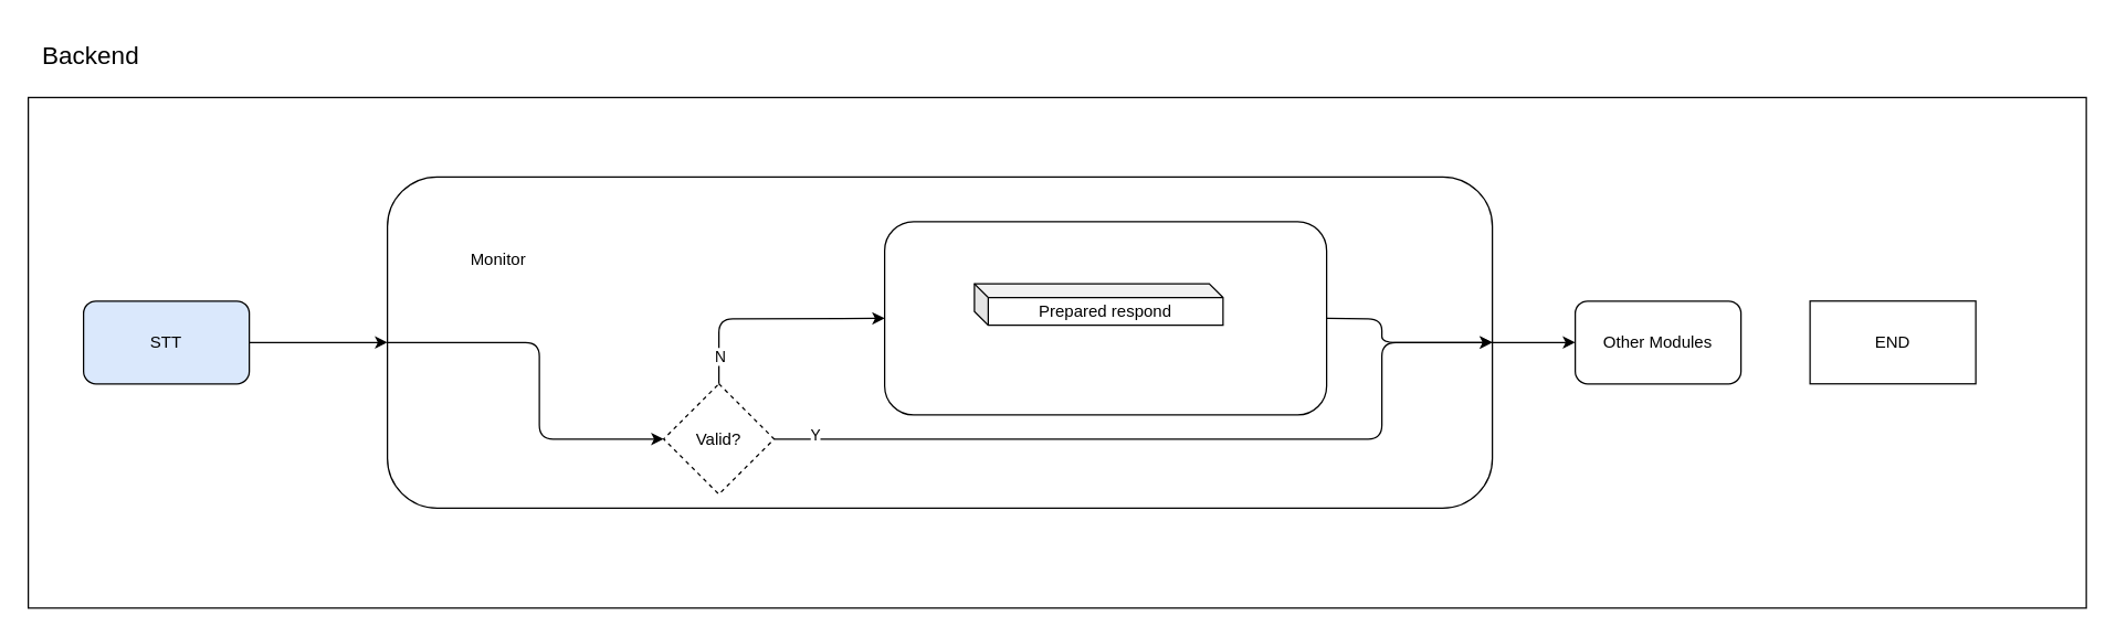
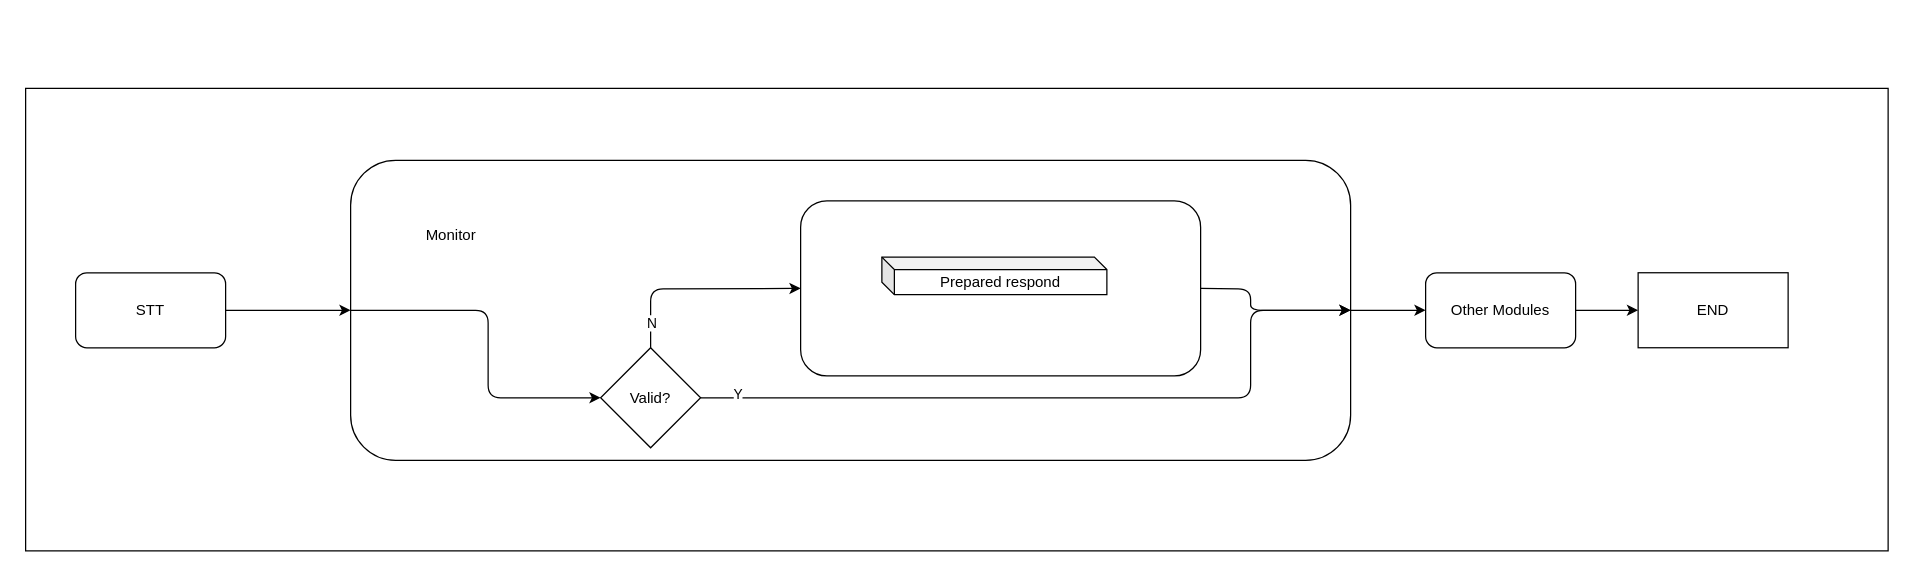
  <mxCell id="0" />
  <mxCell id="1" parent="0" />
  <mxCell id="2" value="" style="rounded=0;whiteSpace=wrap;html=1;" parent="1" vertex="1"><mxGeometry x="20" y="70" width="1490" height="370" as="geometry" /></mxCell>
  <mxCell id="3" style="edgeStyle=none;html=1;entryX=0;entryY=0.5;entryDx=0;entryDy=0;" edge="1" parent="1" source="4" target="8"><mxGeometry relative="1" as="geometry" /></mxCell>
- <mxCell id="4" value="STT" style="rounded=1;whiteSpace=wrap;html=1;fillColor=#dae8fc;" parent="1" vertex="1"><mxGeometry x="60" y="217.5" width="120" height="60" as="geometry" /></mxCell>
- <mxCell id="6" value="Backend" style="text;html=1;align=center;verticalAlign=middle;resizable=0;points=[];autosize=1;strokeColor=none;fillColor=none;fontSize=18;" parent="1" vertex="1"><mxGeometry x="20" y="20" width="90" height="40" as="geometry" /></mxCell>
+ <mxCell id="4" value="STT" style="rounded=1;whiteSpace=wrap;html=1;" parent="1" vertex="1"><mxGeometry x="60" y="217.5" width="120" height="60" as="geometry" /></mxCell>
+ <mxCell id="5" style="edgeStyle=none;html=1;entryX=0;entryY=0.5;entryDx=0;entryDy=0;" parent="1" source="22" target="21" edge="1"><mxGeometry relative="1" as="geometry" /></mxCell>
  <mxCell id="7" value="" style="group" vertex="1" connectable="0" parent="1"><mxGeometry x="280" y="120" width="1210" height="308.75" as="geometry" /></mxCell>
  <mxCell id="8" value="" style="whiteSpace=wrap;html=1;rounded=1;" parent="7" vertex="1"><mxGeometry y="7.5" width="800" height="240" as="geometry" /></mxCell>
  <mxCell id="9" value="Monitor" style="text;html=1;align=center;verticalAlign=middle;resizable=0;points=[];autosize=1;strokeColor=none;fillColor=none;" parent="7" vertex="1"><mxGeometry x="50" y="52.5" width="60" height="30" as="geometry" /></mxCell>
  <mxCell id="10" value="" style="group" parent="7" vertex="1" connectable="0"><mxGeometry x="360" width="320" height="180" as="geometry" /></mxCell>
  <mxCell id="11" value="" style="rounded=1;whiteSpace=wrap;html=1;" parent="10" vertex="1"><mxGeometry y="40" width="320" height="140" as="geometry" /></mxCell>
  <mxCell id="12" value="Prepared respond" style="shape=cube;whiteSpace=wrap;html=1;boundedLbl=1;backgroundOutline=1;darkOpacity=0.05;darkOpacity2=0.1;size=10;" parent="10" vertex="1"><mxGeometry x="65" y="85" width="180" height="30" as="geometry" /></mxCell>
  <mxCell id="13" value="" style="edgeStyle=none;html=1;exitX=0;exitY=0.5;exitDx=0;exitDy=0;" edge="1" parent="7" source="8" target="18"><mxGeometry relative="1" as="geometry"><mxPoint x="110" y="197.5" as="sourcePoint" /><Array as="points"><mxPoint x="110" y="127.5" /><mxPoint x="110" y="197.5" /></Array></mxGeometry></mxCell>
  <mxCell id="14" style="edgeStyle=none;html=1;entryX=0;entryY=0.5;entryDx=0;entryDy=0;" edge="1" parent="7" source="18" target="11"><mxGeometry relative="1" as="geometry"><Array as="points"><mxPoint x="240" y="110.5" /></Array></mxGeometry></mxCell>
  <mxCell id="15" value="N" style="edgeLabel;html=1;align=center;verticalAlign=middle;resizable=0;points=[];" vertex="1" connectable="0" parent="14"><mxGeometry x="-0.593" y="1" relative="1" as="geometry"><mxPoint x="1" y="14" as="offset" /></mxGeometry></mxCell>
  <mxCell id="16" style="edgeStyle=none;html=1;entryX=1;entryY=0.5;entryDx=0;entryDy=0;" edge="1" parent="7" source="18" target="8"><mxGeometry relative="1" as="geometry"><Array as="points"><mxPoint x="720" y="197.5" /><mxPoint x="720" y="127.5" /></Array></mxGeometry></mxCell>
  <mxCell id="17" value="Y" style="edgeLabel;html=1;align=center;verticalAlign=middle;resizable=0;points=[];" vertex="1" connectable="0" parent="16"><mxGeometry x="-0.9" y="3" relative="1" as="geometry"><mxPoint as="offset" /></mxGeometry></mxCell>
- <mxCell id="18" value="Valid?" style="rhombus;whiteSpace=wrap;html=1;rounded=0;dashed=1;" vertex="1" parent="7"><mxGeometry x="200" y="157.5" width="80" height="80" as="geometry" /></mxCell>
+ <mxCell id="18" value="Valid?" style="rhombus;whiteSpace=wrap;html=1;rounded=0;" vertex="1" parent="7"><mxGeometry x="200" y="157.5" width="80" height="80" as="geometry" /></mxCell>
  <mxCell id="19" style="edgeStyle=none;html=1;exitX=1;exitY=0.5;exitDx=0;exitDy=0;entryX=1;entryY=0.5;entryDx=0;entryDy=0;" edge="1" parent="7" source="11" target="8"><mxGeometry relative="1" as="geometry"><Array as="points"><mxPoint x="720" y="110.5" /><mxPoint x="720" y="127.5" /></Array></mxGeometry></mxCell>
  <mxCell id="20" style="edgeStyle=none;html=1;entryX=0;entryY=0.5;entryDx=0;entryDy=0;" edge="1" parent="1" source="8" target="22"><mxGeometry relative="1" as="geometry" /></mxCell>
  <mxCell id="21" value="END" style="rounded=0;whiteSpace=wrap;html=1;" parent="1" vertex="1"><mxGeometry x="1310" y="217.5" width="120" height="60" as="geometry" /></mxCell>
  <mxCell id="22" value="Other Modules" style="whiteSpace=wrap;html=1;rounded=1;" parent="1" vertex="1"><mxGeometry x="1140" y="217.5" width="120" height="60" as="geometry" /></mxCell>
